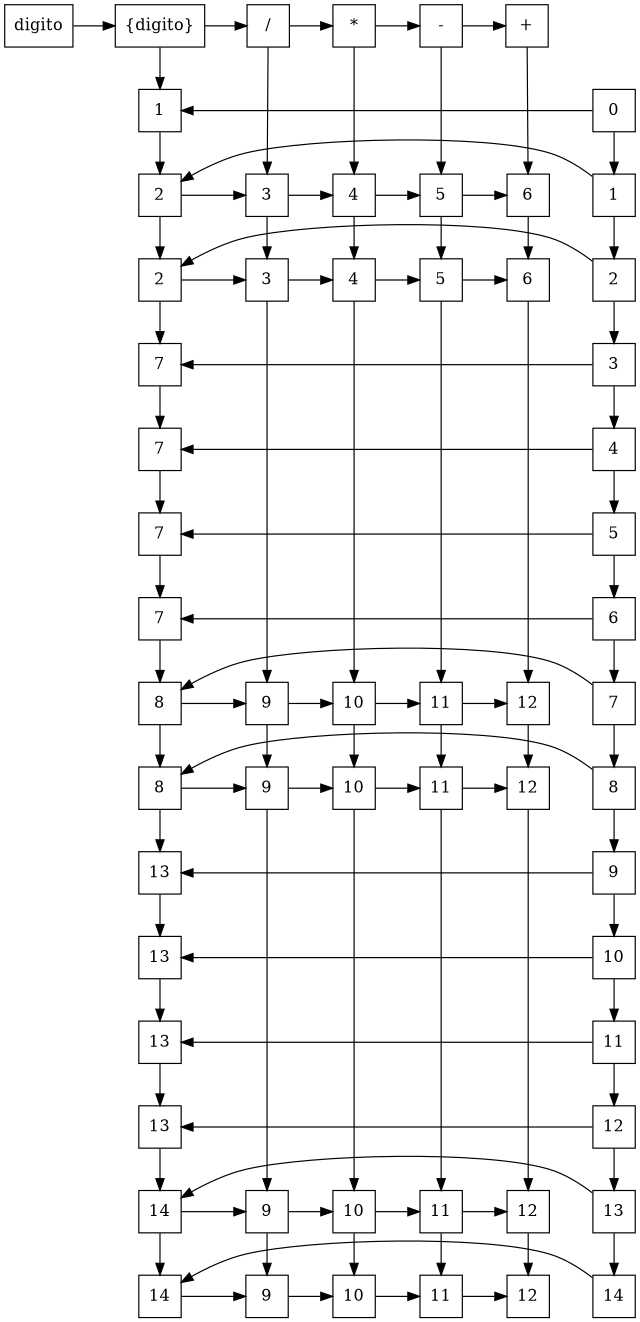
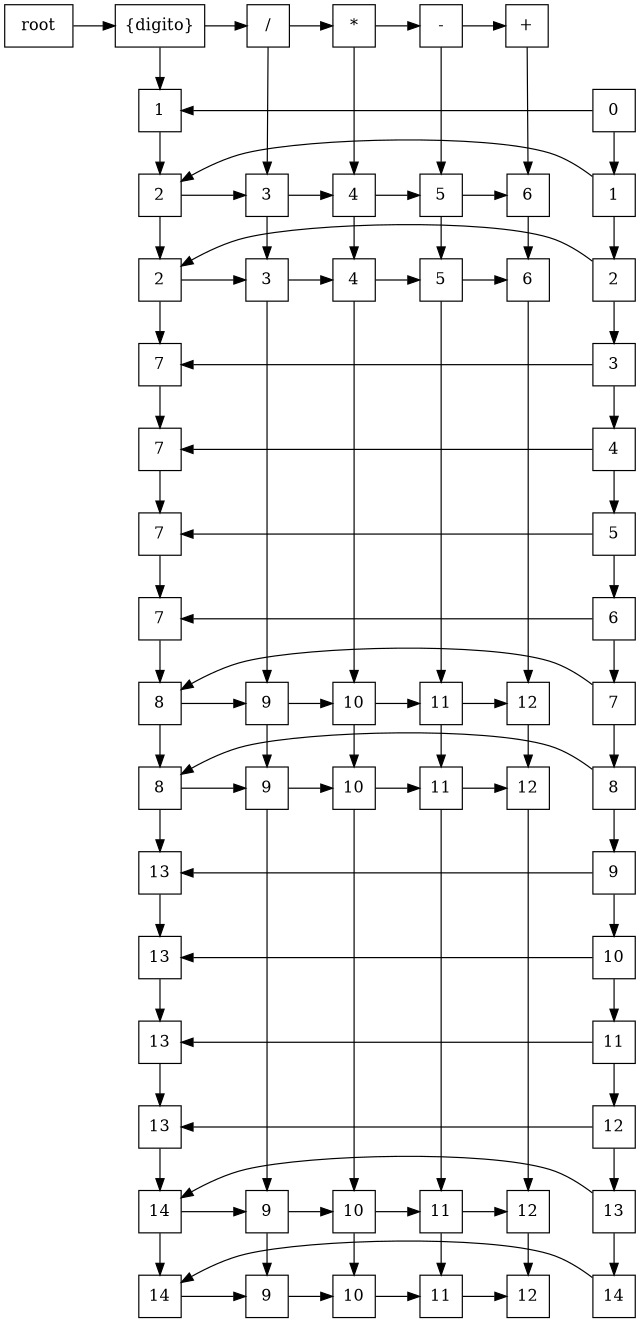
  digraph {
    nodesep=0.5
    rankdir=TB
    node [shape=rectangle]
    n1 [height=0.5 label="{digito}" width=0.5]
    n2 [height=0.5 label="/" width=0.5]
    n3 [height=0.5 label="*" width=0.5]
    n4 [height=0.5 label="-" width=0.5]
    n5 [height=0.5 label="+" width=0.5]
-   n6 [height=0.5 label=digito width=0.5]
+   n6 [height=0.5 label=root width=0.5]
    n7 [height=0.5 label=0 width=0.5]
    n8 [height=0.5 label=1 width=0.5]
    n9 [height=0.5 label=1 width=0.5]
    n10 [height=0.5 label=2 width=0.5]
    n11 [height=0.5 label=3 width=0.5]
    n12 [height=0.5 label=4 width=0.5]
    n13 [height=0.5 label=5 width=0.5]
    n14 [height=0.5 label=6 width=0.5]
    n15 [height=0.5 label=2 width=0.5]
    n16 [height=0.5 label=2 width=0.5]
    n17 [height=0.5 label=3 width=0.5]
    n18 [height=0.5 label=4 width=0.5]
    n19 [height=0.5 label=5 width=0.5]
    n20 [height=0.5 label=6 width=0.5]
    n21 [height=0.5 label=3 width=0.5]
    n22 [height=0.5 label=7 width=0.5]
    n23 [height=0.5 label=4 width=0.5]
    n24 [height=0.5 label=7 width=0.5]
    n25 [height=0.5 label=5 width=0.5]
    n26 [height=0.5 label=7 width=0.5]
    n27 [height=0.5 label=6 width=0.5]
    n28 [height=0.5 label=7 width=0.5]
    n29 [height=0.5 label=7 width=0.5]
    n30 [height=0.5 label=8 width=0.5]
    n31 [height=0.5 label=9 width=0.5]
    n32 [height=0.5 label=10 width=0.5]
    n33 [height=0.5 label=11 width=0.5]
    n34 [height=0.5 label=12 width=0.5]
    n35 [height=0.5 label=8 width=0.5]
    n36 [height=0.5 label=8 width=0.5]
    n37 [height=0.5 label=9 width=0.5]
    n38 [height=0.5 label=10 width=0.5]
    n39 [height=0.5 label=11 width=0.5]
    n40 [height=0.5 label=12 width=0.5]
    n41 [height=0.5 label=9 width=0.5]
    n42 [height=0.5 label=13 width=0.5]
    n43 [height=0.5 label=10 width=0.5]
    n44 [height=0.5 label=13 width=0.5]
    n45 [height=0.5 label=11 width=0.5]
    n46 [height=0.5 label=13 width=0.5]
    n47 [height=0.5 label=12 width=0.5]
    n48 [height=0.5 label=13 width=0.5]
    n49 [height=0.5 label=13 width=0.5]
    n50 [height=0.5 label=14 width=0.5]
    n51 [height=0.5 label=9 width=0.5]
    n52 [height=0.5 label=10 width=0.5]
    n53 [height=0.5 label=11 width=0.5]
    n54 [height=0.5 label=12 width=0.5]
    n55 [height=0.5 label=14 width=0.5]
    n56 [height=0.5 label=14 width=0.5]
    n57 [height=0.5 label=9 width=0.5]
    n58 [height=0.5 label=10 width=0.5]
    n59 [height=0.5 label=11 width=0.5]
    n60 [height=0.5 label=12 width=0.5]
    subgraph sub_1 {
      rank=same
      n1
      n2
      n3
      n4
      n5
      n6
    }
    subgraph sub_2 {
      rank=same
      n7
      n8
    }
    subgraph sub_3 {
      rank=same
      n9
      n10
      n11
      n12
      n13
      n14
    }
    subgraph sub_4 {
      rank=same
      n15
      n16
      n17
      n18
      n19
      n20
    }
    subgraph sub_5 {
      rank=same
      n21
      n22
    }
    subgraph sub_6 {
      rank=same
      n23
      n24
    }
    subgraph sub_7 {
      rank=same
      n25
      n26
    }
    subgraph sub_8 {
      rank=same
      n27
      n28
    }
    subgraph sub_9 {
      rank=same
      n29
      n30
      n31
      n32
      n33
      n34
    }
    subgraph sub_10 {
      rank=same
      n35
      n36
      n37
      n38
      n39
      n40
    }
    subgraph sub_11 {
      rank=same
      n41
      n42
    }
    subgraph sub_12 {
      rank=same
      n43
      n44
    }
    subgraph sub_13 {
      rank=same
      n45
      n46
    }
    subgraph sub_14 {
      rank=same
      n47
      n48
    }
    subgraph sub_15 {
      rank=same
      n49
      n50
      n51
      n52
      n53
      n54
    }
    subgraph sub_16 {
      rank=same
      n55
      n56
      n57
      n58
      n59
      n60
    }
    n1 -> n2
    n1 -> n8
    n2 -> n3
    n2 -> n11
    n3 -> n4
    n3 -> n12
    n4 -> n5
    n4 -> n13
    n5 -> n14
    n6 -> n1
    n7 -> n8 [constraint=false]
    n7 -> n9
    n8 -> n10
    n9 -> n10 [constraint=false]
    n9 -> n15
    n10 -> n11 [constraint=false]
    n10 -> n16
    n11 -> n12 [constraint=false]
    n11 -> n17
    n12 -> n13 [constraint=false]
    n12 -> n18
    n13 -> n14 [constraint=false]
    n13 -> n19
    n14 -> n20
    n15 -> n16 [constraint=false]
    n15 -> n21
    n16 -> n17 [constraint=false]
    n16 -> n22
    n17 -> n18 [constraint=false]
    n17 -> n31
    n18 -> n19 [constraint=false]
    n18 -> n32
    n19 -> n20 [constraint=false]
    n19 -> n33
    n20 -> n34
    n21 -> n22 [constraint=false]
    n21 -> n23
    n22 -> n24
    n23 -> n24 [constraint=false]
    n23 -> n25
    n24 -> n26
    n25 -> n26 [constraint=false]
    n25 -> n27
    n26 -> n28
    n27 -> n28 [constraint=false]
    n27 -> n29
    n28 -> n30
    n29 -> n30 [constraint=false]
    n29 -> n35
    n30 -> n31 [constraint=false]
    n30 -> n36
    n31 -> n32 [constraint=false]
    n31 -> n37
    n32 -> n33 [constraint=false]
    n32 -> n38
    n33 -> n34 [constraint=false]
    n33 -> n39
    n34 -> n40
    n35 -> n36 [constraint=false]
    n35 -> n41
    n36 -> n37 [constraint=false]
    n36 -> n42
    n37 -> n38 [constraint=false]
    n37 -> n51
    n38 -> n39 [constraint=false]
    n38 -> n52
    n39 -> n40 [constraint=false]
    n39 -> n53
    n40 -> n54
    n41 -> n42 [constraint=false]
    n41 -> n43
    n42 -> n44
    n43 -> n44 [constraint=false]
    n43 -> n45
    n44 -> n46
    n45 -> n46 [constraint=false]
    n45 -> n47
    n46 -> n48
    n47 -> n48 [constraint=false]
    n47 -> n49
    n48 -> n50
    n49 -> n50 [constraint=false]
    n49 -> n55
    n50 -> n51 [constraint=false]
    n50 -> n56
    n51 -> n52 [constraint=false]
    n51 -> n57
    n52 -> n53 [constraint=false]
    n52 -> n58
    n53 -> n54 [constraint=false]
    n53 -> n59
    n54 -> n60
    n55 -> n56 [constraint=false]
    n56 -> n57 [constraint=false]
    n57 -> n58 [constraint=false]
    n58 -> n59 [constraint=false]
    n59 -> n60 [constraint=false]
  }
